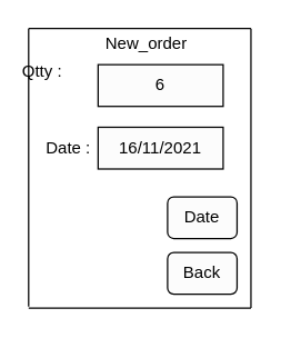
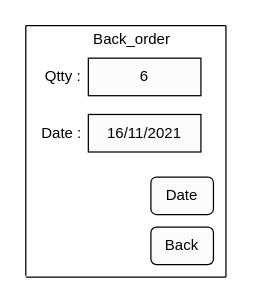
  <mxCell id="0" />
  <mxCell id="1" parent="0" />
- <mxCell id="2" value="Qtty :" style="text;html=1;strokeColor=none;fillColor=none;align=center;verticalAlign=middle;whiteSpace=wrap;rounded=0;" parent="1" vertex="1"><mxGeometry x="10" y="41" width="40" height="20" as="geometry" /></mxCell>
+ <mxCell id="2" value="Qtty :" style="text;html=1;strokeColor=none;fillColor=none;align=center;verticalAlign=middle;whiteSpace=wrap;rounded=0;" parent="1" vertex="1"><mxGeometry x="30" y="51" width="40" height="20" as="geometry" /></mxCell>
  <mxCell id="3" value="Date :&amp;nbsp;" style="text;html=1;align=center;verticalAlign=middle;resizable=0;points=[];autosize=1;strokeColor=none;" parent="1" vertex="1"><mxGeometry x="25" y="96" width="50" height="20" as="geometry" /></mxCell>
  <mxCell id="4" value="" style="endArrow=none;html=1;" parent="1" edge="1"><mxGeometry width="50" height="50" relative="1" as="geometry"><mxPoint x="20" y="220" as="sourcePoint" /><mxPoint x="20" y="20" as="targetPoint" /></mxGeometry></mxCell>
  <mxCell id="5" value="" style="endArrow=none;html=1;" parent="1" edge="1"><mxGeometry width="50" height="50" relative="1" as="geometry"><mxPoint x="180" y="221" as="sourcePoint" /><mxPoint x="180" y="20" as="targetPoint" /></mxGeometry></mxCell>
  <mxCell id="6" value="6" style="rounded=0;whiteSpace=wrap;html=1;fillColor=#FCFCFC;" parent="1" vertex="1"><mxGeometry x="70" y="46" width="90" height="30" as="geometry" /></mxCell>
  <mxCell id="7" value="16/11/2021" style="rounded=0;whiteSpace=wrap;html=1;fillColor=#FCFCFC;" parent="1" vertex="1"><mxGeometry x="70" y="91" width="90" height="30" as="geometry" /></mxCell>
- <mxCell id="8" value="New_order" style="text;html=1;strokeColor=none;fillColor=none;align=center;verticalAlign=middle;whiteSpace=wrap;rounded=0;" parent="1" vertex="1"><mxGeometry x="60" y="21" width="90" height="20" as="geometry" /></mxCell>
+ <mxCell id="8" value="Back_order" style="text;html=1;strokeColor=none;fillColor=none;align=center;verticalAlign=middle;whiteSpace=wrap;rounded=0;" parent="1" vertex="1"><mxGeometry x="60" y="21" width="90" height="20" as="geometry" /></mxCell>
  <mxCell id="9" value="Date" style="rounded=1;whiteSpace=wrap;html=1;fillColor=#FCFCFC;" parent="1" vertex="1"><mxGeometry x="120" y="141" width="50" height="30" as="geometry" /></mxCell>
  <mxCell id="10" value="Back" style="rounded=1;whiteSpace=wrap;html=1;fillColor=#FCFCFC;" parent="1" vertex="1"><mxGeometry x="120" y="181" width="50" height="30" as="geometry" /></mxCell>
  <mxCell id="11" value="" style="endArrow=none;html=1;" parent="1" edge="1"><mxGeometry width="50" height="50" relative="1" as="geometry"><mxPoint x="20" y="20" as="sourcePoint" /><mxPoint x="180" y="20" as="targetPoint" /></mxGeometry></mxCell>
  <mxCell id="12" value="" style="endArrow=none;html=1;" parent="1" edge="1"><mxGeometry width="50" height="50" relative="1" as="geometry"><mxPoint x="20" y="221" as="sourcePoint" /><mxPoint x="180" y="221" as="targetPoint" /></mxGeometry></mxCell>
